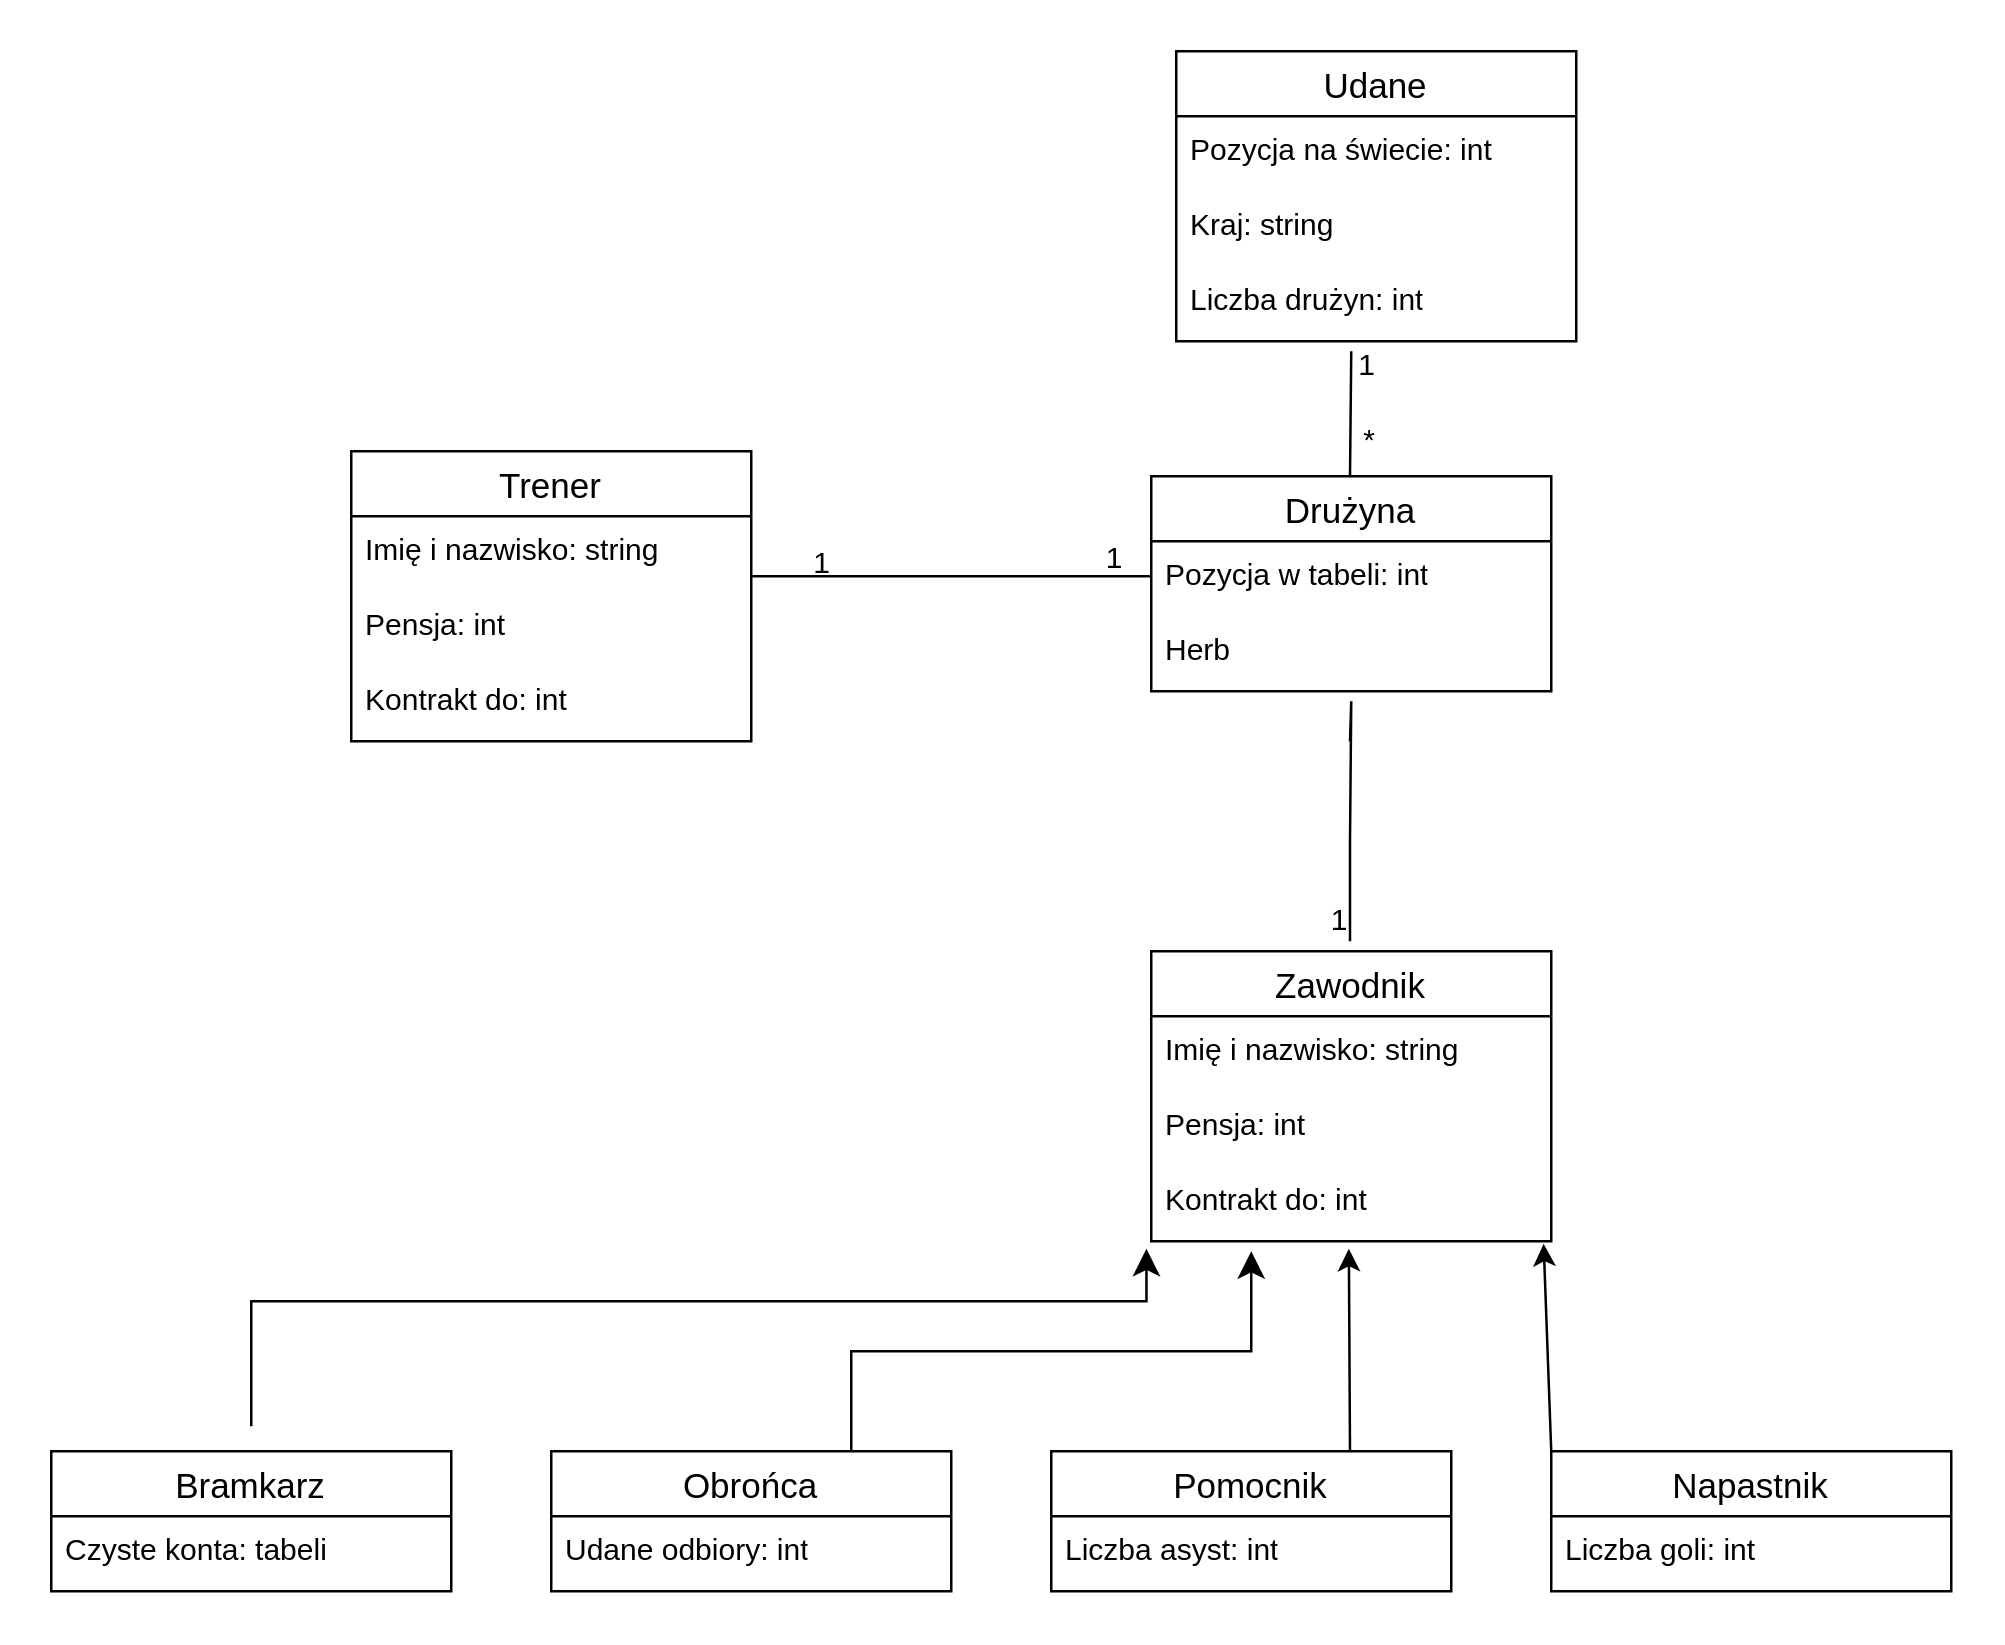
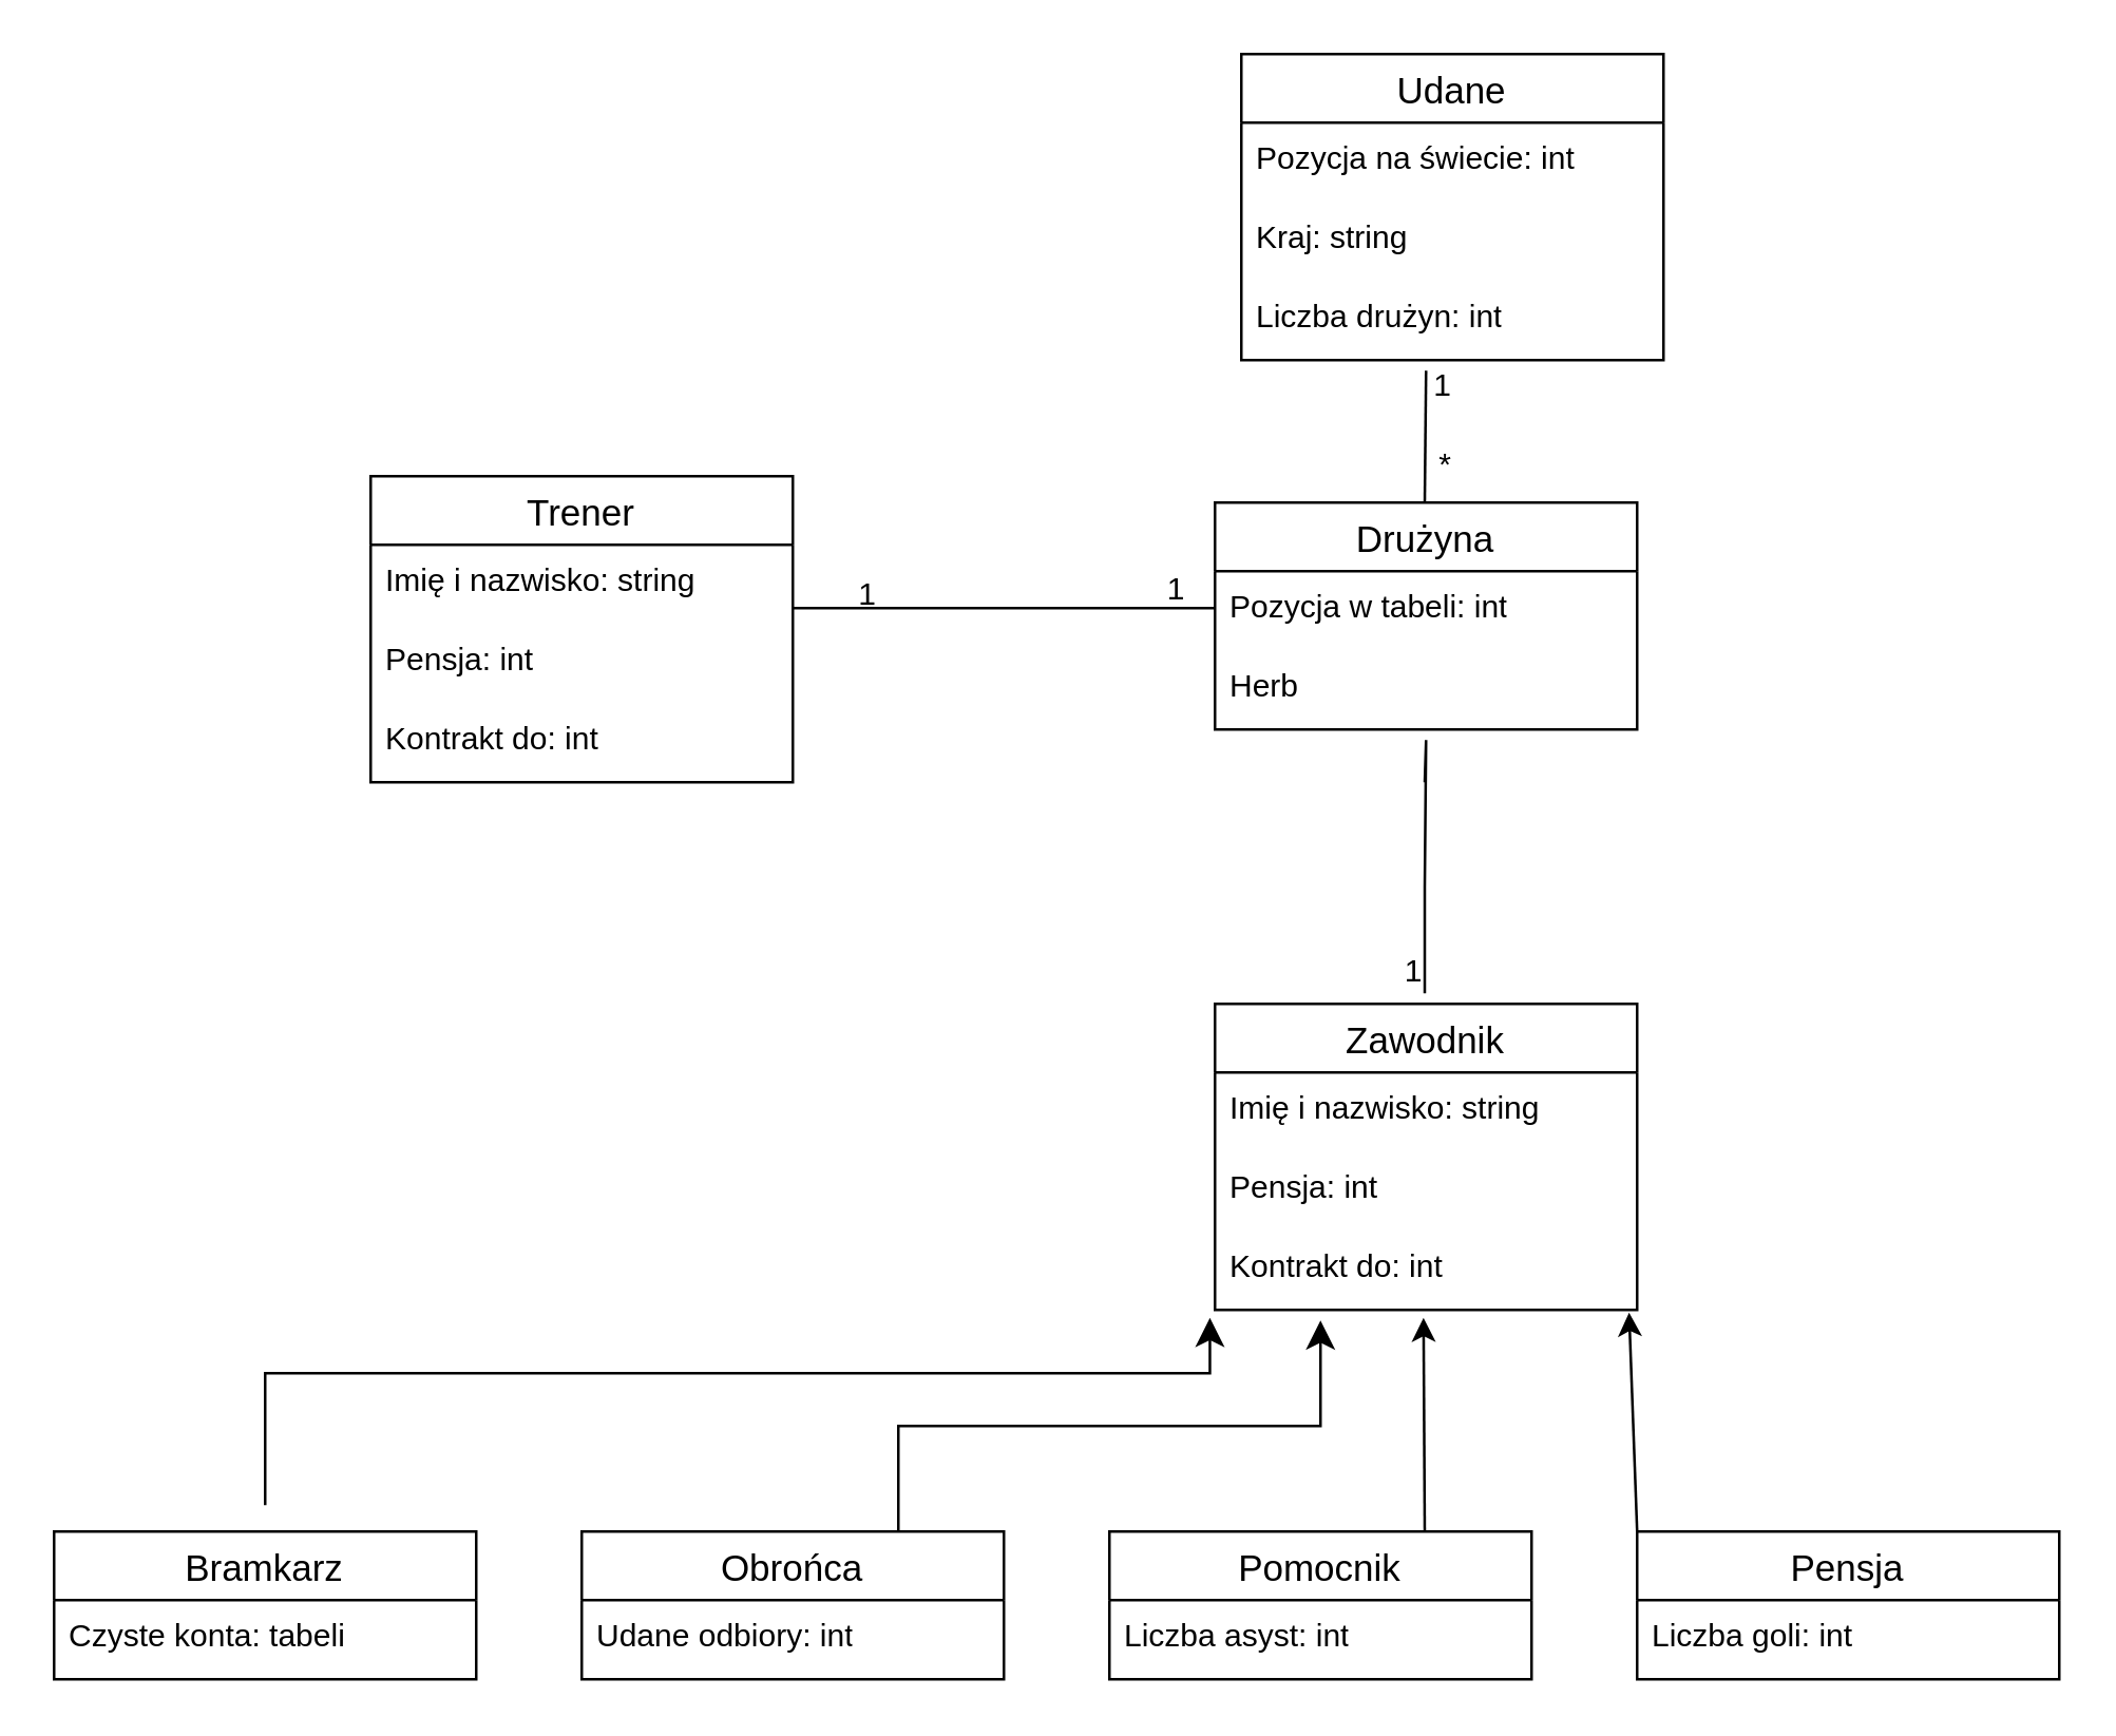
  <mxCell id="0" />
  <mxCell id="1" parent="0" />
  <mxCell id="2" value="Drużyna" style="swimlane;fontStyle=0;childLayout=stackLayout;horizontal=1;startSize=26;horizontalStack=0;resizeParent=1;resizeParentMax=0;resizeLast=0;collapsible=1;marginBottom=0;align=center;fontSize=14;" vertex="1" parent="1"><mxGeometry x="460" y="190" width="160" height="86" as="geometry" /></mxCell>
  <mxCell id="3" value="Pozycja w tabeli: int" style="text;strokeColor=none;fillColor=none;spacingLeft=4;spacingRight=4;overflow=hidden;rotatable=0;points=[[0,0.5],[1,0.5]];portConstraint=eastwest;fontSize=12;whiteSpace=wrap;html=1;" vertex="1" parent="2"><mxGeometry y="26" width="160" height="30" as="geometry" /></mxCell>
  <mxCell id="4" value="Herb" style="text;strokeColor=none;fillColor=none;spacingLeft=4;spacingRight=4;overflow=hidden;rotatable=0;points=[[0,0.5],[1,0.5]];portConstraint=eastwest;fontSize=12;whiteSpace=wrap;html=1;" vertex="1" parent="2"><mxGeometry y="56" width="160" height="30" as="geometry" /></mxCell>
  <mxCell id="5" value="Trener" style="swimlane;fontStyle=0;childLayout=stackLayout;horizontal=1;startSize=26;horizontalStack=0;resizeParent=1;resizeParentMax=0;resizeLast=0;collapsible=1;marginBottom=0;align=center;fontSize=14;" vertex="1" parent="1"><mxGeometry x="140" y="180" width="160" height="116" as="geometry" /></mxCell>
  <mxCell id="6" value="Imię i nazwisko: string&lt;div&gt;&lt;br&gt;&lt;/div&gt;" style="text;strokeColor=none;fillColor=none;spacingLeft=4;spacingRight=4;overflow=hidden;rotatable=0;points=[[0,0.5],[1,0.5]];portConstraint=eastwest;fontSize=12;whiteSpace=wrap;html=1;" vertex="1" parent="5"><mxGeometry y="26" width="160" height="30" as="geometry" /></mxCell>
  <mxCell id="7" value="Pensja: int" style="text;strokeColor=none;fillColor=none;spacingLeft=4;spacingRight=4;overflow=hidden;rotatable=0;points=[[0,0.5],[1,0.5]];portConstraint=eastwest;fontSize=12;whiteSpace=wrap;html=1;" vertex="1" parent="5"><mxGeometry y="56" width="160" height="30" as="geometry" /></mxCell>
  <mxCell id="8" value="Kontrakt do: int" style="text;strokeColor=none;fillColor=none;spacingLeft=4;spacingRight=4;overflow=hidden;rotatable=0;points=[[0,0.5],[1,0.5]];portConstraint=eastwest;fontSize=12;whiteSpace=wrap;html=1;" vertex="1" parent="5"><mxGeometry y="86" width="160" height="30" as="geometry" /></mxCell>
  <mxCell id="9" value="" style="endArrow=none;html=1;rounded=0;" edge="1" parent="1"><mxGeometry relative="1" as="geometry"><mxPoint x="300" y="230" as="sourcePoint" /><mxPoint x="460" y="230" as="targetPoint" /></mxGeometry></mxCell>
  <mxCell id="10" value="1" style="resizable=0;html=1;whiteSpace=wrap;align=right;verticalAlign=bottom;" connectable="0" vertex="1" parent="9"><mxGeometry x="1" relative="1" as="geometry"><mxPoint x="-10" y="1" as="offset" /></mxGeometry></mxCell>
  <mxCell id="11" value="Zawodnik" style="swimlane;fontStyle=0;childLayout=stackLayout;horizontal=1;startSize=26;horizontalStack=0;resizeParent=1;resizeParentMax=0;resizeLast=0;collapsible=1;marginBottom=0;align=center;fontSize=14;" vertex="1" parent="1"><mxGeometry x="460" y="380" width="160" height="116" as="geometry" /></mxCell>
  <mxCell id="12" value="Imię i nazwisko: string&lt;span style=&quot;white-space: pre;&quot;&gt;&#09;&lt;/span&gt;" style="text;strokeColor=none;fillColor=none;spacingLeft=4;spacingRight=4;overflow=hidden;rotatable=0;points=[[0,0.5],[1,0.5]];portConstraint=eastwest;fontSize=12;whiteSpace=wrap;html=1;" vertex="1" parent="11"><mxGeometry y="26" width="160" height="30" as="geometry" /></mxCell>
  <mxCell id="13" value="Pensja: int" style="text;strokeColor=none;fillColor=none;spacingLeft=4;spacingRight=4;overflow=hidden;rotatable=0;points=[[0,0.5],[1,0.5]];portConstraint=eastwest;fontSize=12;whiteSpace=wrap;html=1;" vertex="1" parent="11"><mxGeometry y="56" width="160" height="30" as="geometry" /></mxCell>
  <mxCell id="14" value="Kontrakt do: int" style="text;strokeColor=none;fillColor=none;spacingLeft=4;spacingRight=4;overflow=hidden;rotatable=0;points=[[0,0.5],[1,0.5]];portConstraint=eastwest;fontSize=12;whiteSpace=wrap;html=1;" vertex="1" parent="11"><mxGeometry y="86" width="160" height="30" as="geometry" /></mxCell>
  <mxCell id="15" value="1" style="resizable=0;html=1;whiteSpace=wrap;align=right;verticalAlign=bottom;rotation=0;" connectable="0" vertex="1" parent="1"><mxGeometry x="410" y="260" as="geometry"><mxPoint x="-77" y="-27" as="offset" /></mxGeometry></mxCell>
  <mxCell id="16" value="" style="endArrow=none;html=1;rounded=0;" edge="1" parent="1"><mxGeometry relative="1" as="geometry"><mxPoint x="539.5" y="296" as="sourcePoint" /><mxPoint x="539.5" y="376" as="targetPoint" /><Array as="points"><mxPoint x="540" y="280" /><mxPoint x="539.5" y="336" /></Array></mxGeometry></mxCell>
  <mxCell id="17" value="1" style="resizable=0;html=1;whiteSpace=wrap;align=right;verticalAlign=bottom;" connectable="0" vertex="1" parent="16"><mxGeometry x="1" relative="1" as="geometry" /></mxCell>
  <mxCell id="18" value="Bramkarz" style="swimlane;fontStyle=0;childLayout=stackLayout;horizontal=1;startSize=26;horizontalStack=0;resizeParent=1;resizeParentMax=0;resizeLast=0;collapsible=1;marginBottom=0;align=center;fontSize=14;" vertex="1" parent="1"><mxGeometry y="580" width="160" height="56" as="geometry" x="20" /></mxCell>
  <mxCell id="19" value="Czyste konta: tabeli" style="text;strokeColor=none;fillColor=none;spacingLeft=4;spacingRight=4;overflow=hidden;rotatable=0;points=[[0,0.5],[1,0.5]];portConstraint=eastwest;fontSize=12;whiteSpace=wrap;html=1;" vertex="1" parent="18"><mxGeometry y="26" width="160" height="30" as="geometry" /></mxCell>
  <mxCell id="20" value="Obrońca" style="swimlane;fontStyle=0;childLayout=stackLayout;horizontal=1;startSize=26;horizontalStack=0;resizeParent=1;resizeParentMax=0;resizeLast=0;collapsible=1;marginBottom=0;align=center;fontSize=14;" vertex="1" parent="1"><mxGeometry x="220" y="580" width="160" height="56" as="geometry" /></mxCell>
  <mxCell id="21" value="Udane odbiory: int&lt;div&gt;&lt;br&gt;&lt;/div&gt;" style="text;strokeColor=none;fillColor=none;spacingLeft=4;spacingRight=4;overflow=hidden;rotatable=0;points=[[0,0.5],[1,0.5]];portConstraint=eastwest;fontSize=12;whiteSpace=wrap;html=1;" vertex="1" parent="20"><mxGeometry y="26" width="160" height="30" as="geometry" /></mxCell>
  <mxCell id="22" value="Pomocnik" style="swimlane;fontStyle=0;childLayout=stackLayout;horizontal=1;startSize=26;horizontalStack=0;resizeParent=1;resizeParentMax=0;resizeLast=0;collapsible=1;marginBottom=0;align=center;fontSize=14;" vertex="1" parent="1"><mxGeometry x="420" y="580" width="160" height="56" as="geometry" /></mxCell>
  <mxCell id="23" value="Liczba asyst: int" style="text;strokeColor=none;fillColor=none;spacingLeft=4;spacingRight=4;overflow=hidden;rotatable=0;points=[[0,0.5],[1,0.5]];portConstraint=eastwest;fontSize=12;whiteSpace=wrap;html=1;" vertex="1" parent="22"><mxGeometry y="26" width="160" height="30" as="geometry" /></mxCell>
- <mxCell id="24" value="Napastnik" style="swimlane;fontStyle=0;childLayout=stackLayout;horizontal=1;startSize=26;horizontalStack=0;resizeParent=1;resizeParentMax=0;resizeLast=0;collapsible=1;marginBottom=0;align=center;fontSize=14;" vertex="1" parent="1"><mxGeometry x="620" y="580" width="160" height="56" as="geometry" /></mxCell>
+ <mxCell id="24" value="Pensja" style="swimlane;fontStyle=0;childLayout=stackLayout;horizontal=1;startSize=26;horizontalStack=0;resizeParent=1;resizeParentMax=0;resizeLast=0;collapsible=1;marginBottom=0;align=center;fontSize=14;" vertex="1" parent="1"><mxGeometry x="620" y="580" width="160" height="56" as="geometry" /></mxCell>
  <mxCell id="25" value="Liczba goli: int" style="text;strokeColor=none;fillColor=none;spacingLeft=4;spacingRight=4;overflow=hidden;rotatable=0;points=[[0,0.5],[1,0.5]];portConstraint=eastwest;fontSize=12;whiteSpace=wrap;html=1;" vertex="1" parent="24"><mxGeometry y="26" width="160" height="30" as="geometry" /></mxCell>
  <mxCell id="26" value="" style="edgeStyle=elbowEdgeStyle;elbow=vertical;endArrow=classic;html=1;curved=0;rounded=0;endSize=8;startSize=8;entryX=-0.012;entryY=1.1;entryDx=0;entryDy=0;entryPerimeter=0;" edge="1" parent="1" target="14"><mxGeometry width="50" height="50" relative="1" as="geometry"><mxPoint x="100" y="570" as="sourcePoint" /><mxPoint x="460" y="510" as="targetPoint" /><Array as="points"><mxPoint x="280" y="520" /></Array></mxGeometry></mxCell>
  <mxCell id="27" value="" style="edgeStyle=elbowEdgeStyle;elbow=vertical;endArrow=classic;html=1;curved=0;rounded=0;endSize=8;startSize=8;entryX=0.25;entryY=1.133;entryDx=0;entryDy=0;entryPerimeter=0;" edge="1" parent="1" target="14"><mxGeometry width="50" height="50" relative="1" as="geometry"><mxPoint x="340" y="580" as="sourcePoint" /><mxPoint x="500" y="520" as="targetPoint" /><Array as="points"><mxPoint x="370" y="540" /></Array></mxGeometry></mxCell>
  <mxCell id="28" value="" style="endArrow=classic;html=1;rounded=0;entryX=0.494;entryY=1.1;entryDx=0;entryDy=0;entryPerimeter=0;" edge="1" parent="1" target="14"><mxGeometry width="50" height="50" relative="1" as="geometry"><mxPoint x="539.5" y="580" as="sourcePoint" /><mxPoint x="539.5" y="510" as="targetPoint" /></mxGeometry></mxCell>
  <mxCell id="29" value="" style="endArrow=classic;html=1;rounded=0;entryX=0.981;entryY=1.033;entryDx=0;entryDy=0;entryPerimeter=0;" edge="1" parent="1" target="14"><mxGeometry width="50" height="50" relative="1" as="geometry"><mxPoint x="620" y="580" as="sourcePoint" /><mxPoint x="620" y="520" as="targetPoint" /></mxGeometry></mxCell>
  <mxCell id="30" value="Udane" style="swimlane;fontStyle=0;childLayout=stackLayout;horizontal=1;startSize=26;horizontalStack=0;resizeParent=1;resizeParentMax=0;resizeLast=0;collapsible=1;marginBottom=0;align=center;fontSize=14;" vertex="1" parent="1"><mxGeometry x="470" width="160" height="116" as="geometry" y="20" /></mxCell>
  <mxCell id="31" value="Pozycja na świecie: int" style="text;strokeColor=none;fillColor=none;spacingLeft=4;spacingRight=4;overflow=hidden;rotatable=0;points=[[0,0.5],[1,0.5]];portConstraint=eastwest;fontSize=12;whiteSpace=wrap;html=1;" vertex="1" parent="30"><mxGeometry y="26" width="160" height="30" as="geometry" /></mxCell>
  <mxCell id="32" value="Kraj: string" style="text;strokeColor=none;fillColor=none;spacingLeft=4;spacingRight=4;overflow=hidden;rotatable=0;points=[[0,0.5],[1,0.5]];portConstraint=eastwest;fontSize=12;whiteSpace=wrap;html=1;" vertex="1" parent="30"><mxGeometry y="56" width="160" height="30" as="geometry" /></mxCell>
  <mxCell id="33" value="Liczba drużyn: int" style="text;strokeColor=none;fillColor=none;spacingLeft=4;spacingRight=4;overflow=hidden;rotatable=0;points=[[0,0.5],[1,0.5]];portConstraint=eastwest;fontSize=12;whiteSpace=wrap;html=1;" vertex="1" parent="30"><mxGeometry y="86" width="160" height="30" as="geometry" /></mxCell>
  <mxCell id="34" value="" style="endArrow=none;html=1;rounded=0;" edge="1" parent="1"><mxGeometry relative="1" as="geometry"><mxPoint x="540" y="140" as="sourcePoint" /><mxPoint x="539.5" y="190" as="targetPoint" /></mxGeometry></mxCell>
  <mxCell id="35" value="1" style="resizable=0;html=1;whiteSpace=wrap;align=right;verticalAlign=bottom;" connectable="0" vertex="1" parent="1"><mxGeometry x="460" y="220" as="geometry"><mxPoint x="91" y="-66" as="offset" /></mxGeometry></mxCell>
  <mxCell id="36" value="*" style="resizable=0;html=1;whiteSpace=wrap;align=right;verticalAlign=bottom;" connectable="0" vertex="1" parent="1"><mxGeometry x="460" y="250" as="geometry"><mxPoint x="91" y="-66" as="offset" /></mxGeometry></mxCell>
